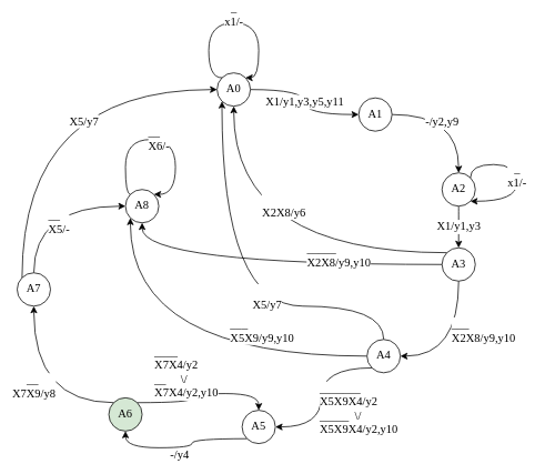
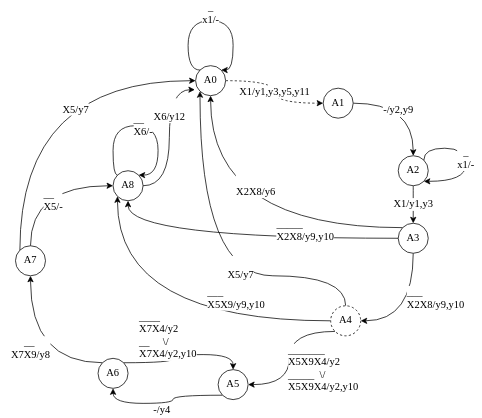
  <mxCell id="0" />
  <mxCell id="1" parent="0" />
- <mxCell id="2" value="X1/y1,y3,y5,y11" style="edgeStyle=orthogonalEdgeStyle;curved=1;orthogonalLoop=1;jettySize=auto;html=1;exitX=1;exitY=0.5;exitDx=0;exitDy=0;entryX=0;entryY=0.5;entryDx=0;entryDy=0;fontFamily=Times New Roman;fontSize=14;" parent="1" source="3" target="5" edge="1"><mxGeometry relative="1" as="geometry" /></mxCell>
+ <mxCell id="2" value="X1/y1,y3,y5,y11" style="edgeStyle=orthogonalEdgeStyle;curved=1;orthogonalLoop=1;jettySize=auto;html=1;exitX=1;exitY=0.5;exitDx=0;exitDy=0;entryX=0;entryY=0.5;entryDx=0;entryDy=0;fontFamily=Times New Roman;fontSize=14;dashed=1;" parent="1" source="3" target="5" edge="1"><mxGeometry relative="1" as="geometry" /></mxCell>
  <mxCell id="3" value="A0" style="ellipse;whiteSpace=wrap;html=1;aspect=fixed;fontSize=14;fontFamily=Times New Roman;" parent="1" vertex="1"><mxGeometry x="260" y="80" width="40" height="40" as="geometry" /></mxCell>
  <mxCell id="4" value="-/y2,y9" style="edgeStyle=orthogonalEdgeStyle;curved=1;orthogonalLoop=1;jettySize=auto;html=1;exitX=1;exitY=0.5;exitDx=0;exitDy=0;entryX=0.5;entryY=0;entryDx=0;entryDy=0;fontSize=14;fontFamily=Times New Roman;" parent="1" source="5" target="7" edge="1"><mxGeometry x="-0.2" y="-10" relative="1" as="geometry"><mxPoint as="offset" /></mxGeometry></mxCell>
  <mxCell id="5" value="A1" style="ellipse;whiteSpace=wrap;html=1;aspect=fixed;fontSize=14;fontFamily=Times New Roman;" parent="1" vertex="1"><mxGeometry x="430" y="110" width="40" height="40" as="geometry" /></mxCell>
  <mxCell id="6" value="X1/y1,y3" style="edgeStyle=orthogonalEdgeStyle;curved=1;orthogonalLoop=1;jettySize=auto;html=1;exitX=0.5;exitY=1;exitDx=0;exitDy=0;entryX=0.5;entryY=0;entryDx=0;entryDy=0;fontSize=14;fontFamily=Times New Roman;" parent="1" source="7" target="13" edge="1"><mxGeometry relative="1" as="geometry" /></mxCell>
  <mxCell id="7" value="A2" style="ellipse;whiteSpace=wrap;html=1;aspect=fixed;fontSize=14;fontFamily=Times New Roman;" parent="1" vertex="1"><mxGeometry x="530" y="200" width="40" height="40" as="geometry" /></mxCell>
  <mxCell id="8" value="&lt;span style=&quot;font-size: 14px;&quot;&gt;_&lt;/span&gt;&lt;br style=&quot;font-size: 14px;&quot;&gt;&lt;span style=&quot;font-size: 14px;&quot;&gt;x1/-&lt;/span&gt;" style="edgeStyle=orthogonalEdgeStyle;orthogonalLoop=1;jettySize=auto;html=1;exitX=0;exitY=0;exitDx=0;exitDy=0;entryX=1;entryY=0;entryDx=0;entryDy=0;curved=1;fontSize=14;fontFamily=Times New Roman;" parent="1" source="3" target="3" edge="1"><mxGeometry y="10" relative="1" as="geometry"><Array as="points"><mxPoint x="250" y="86" /><mxPoint x="250" y="20" /><mxPoint x="310" y="20" /><mxPoint x="310" y="86" /></Array><mxPoint as="offset" /></mxGeometry></mxCell>
  <mxCell id="9" value="&lt;span style=&quot;font-size: 14px;&quot;&gt;_&lt;/span&gt;&lt;br style=&quot;font-size: 14px;&quot;&gt;&lt;span style=&quot;font-size: 14px;&quot;&gt;x1/-&lt;/span&gt;" style="edgeStyle=orthogonalEdgeStyle;curved=1;orthogonalLoop=1;jettySize=auto;html=1;exitX=1;exitY=0;exitDx=0;exitDy=0;entryX=1;entryY=1;entryDx=0;entryDy=0;fontSize=14;fontFamily=Times New Roman;" parent="1" source="7" target="7" edge="1"><mxGeometry relative="1" as="geometry"><Array as="points"><mxPoint x="564" y="190" /><mxPoint x="620" y="190" /><mxPoint x="620" y="234" /></Array></mxGeometry></mxCell>
  <mxCell id="10" value="&lt;span style=&quot;font-size: 14px;&quot;&gt;___&lt;/span&gt;&lt;br style=&quot;font-size: 14px;&quot;&gt;&lt;span style=&quot;font-size: 14px;&quot;&gt;X2X8/y9,y10&lt;/span&gt;" style="edgeStyle=orthogonalEdgeStyle;curved=1;orthogonalLoop=1;jettySize=auto;html=1;exitX=0.5;exitY=1;exitDx=0;exitDy=0;entryX=1;entryY=0.5;entryDx=0;entryDy=0;align=left;fontSize=14;fontFamily=Times New Roman;" parent="1" source="13" target="17" edge="1"><mxGeometry x="-0.25" y="-10" relative="1" as="geometry"><mxPoint as="offset" /></mxGeometry></mxCell>
  <mxCell id="11" value="&lt;div style=&quot;text-align: left; font-size: 14px;&quot;&gt;&lt;span style=&quot;font-size: 14px;&quot;&gt;_____&lt;/span&gt;&lt;/div&gt;&lt;span style=&quot;font-size: 14px;&quot;&gt;X2X8/y9,y10&lt;/span&gt;" style="edgeStyle=orthogonalEdgeStyle;curved=1;orthogonalLoop=1;jettySize=auto;html=1;exitX=0;exitY=0.5;exitDx=0;exitDy=0;entryX=0.5;entryY=1;entryDx=0;entryDy=0;fontSize=14;fontFamily=Times New Roman;" parent="1" source="13" target="19" edge="1"><mxGeometry x="-0.396" y="-10" relative="1" as="geometry"><mxPoint as="offset" /></mxGeometry></mxCell>
  <mxCell id="12" value="&lt;div style=&quot;text-align: left; font-size: 14px;&quot;&gt;&lt;br style=&quot;font-size: 14px;&quot;&gt;&lt;/div&gt;&lt;span style=&quot;font-size: 14px;&quot;&gt;X2X8/y6&lt;/span&gt;" style="edgeStyle=orthogonalEdgeStyle;curved=1;orthogonalLoop=1;jettySize=auto;html=1;exitX=0;exitY=0;exitDx=0;exitDy=0;entryX=0.5;entryY=1;entryDx=0;entryDy=0;fontSize=14;fontFamily=Times New Roman;" parent="1" source="13" target="3" edge="1"><mxGeometry x="-0.093" y="-56" relative="1" as="geometry"><mxPoint as="offset" /></mxGeometry></mxCell>
  <mxCell id="13" value="A3" style="ellipse;whiteSpace=wrap;html=1;aspect=fixed;fontSize=14;fontFamily=Times New Roman;" parent="1" vertex="1"><mxGeometry x="530" y="290" width="40" height="40" as="geometry" /></mxCell>
  <mxCell id="14" value="&lt;br style=&quot;font-size: 14px;&quot;&gt;&lt;span style=&quot;font-size: 14px;&quot;&gt;X5/y7&lt;/span&gt;" style="edgeStyle=orthogonalEdgeStyle;curved=1;orthogonalLoop=1;jettySize=auto;html=1;exitX=0.5;exitY=0;exitDx=0;exitDy=0;entryX=0;entryY=1;entryDx=0;entryDy=0;fontSize=14;fontFamily=Times New Roman;" parent="1" source="17" target="3" edge="1"><mxGeometry x="-0.25" y="-10" relative="1" as="geometry"><Array as="points"><mxPoint x="460" y="360" /><mxPoint x="266" y="360" /></Array><mxPoint as="offset" /></mxGeometry></mxCell>
  <mxCell id="15" value="&lt;div style=&quot;text-align: left; font-size: 14px;&quot;&gt;&lt;span style=&quot;font-size: 14px;&quot;&gt;___&lt;/span&gt;&lt;/div&gt;&lt;span style=&quot;font-size: 14px;&quot;&gt;X5X9/y9,y10&lt;/span&gt;" style="edgeStyle=orthogonalEdgeStyle;curved=1;orthogonalLoop=1;jettySize=auto;html=1;exitX=0;exitY=0.5;exitDx=0;exitDy=0;entryX=0;entryY=1;entryDx=0;entryDy=0;fontSize=14;fontFamily=Times New Roman;" parent="1" source="17" target="19" edge="1"><mxGeometry x="-0.439" y="-30" relative="1" as="geometry"><mxPoint as="offset" /></mxGeometry></mxCell>
  <mxCell id="16" value="&lt;div style=&quot;text-align: left; font-size: 14px;&quot;&gt;&lt;span style=&quot;font-size: 14px;&quot;&gt;_______&lt;/span&gt;&lt;/div&gt;&lt;span style=&quot;font-size: 14px;&quot;&gt;&lt;div style=&quot;text-align: left; font-size: 14px;&quot;&gt;X5X9X4/y2&lt;/div&gt;&lt;div style=&quot;text-align: left; font-size: 14px;&quot;&gt;_____&amp;nbsp; \/&lt;/div&gt;&lt;/span&gt;&lt;span style=&quot;font-size: 14px;&quot;&gt;X5X9X4/y2,y10&lt;/span&gt;&lt;span style=&quot;font-size: 14px;&quot;&gt;&lt;br style=&quot;font-size: 14px;&quot;&gt;&lt;/span&gt;" style="edgeStyle=orthogonalEdgeStyle;curved=1;orthogonalLoop=1;jettySize=auto;html=1;exitX=0;exitY=1;exitDx=0;exitDy=0;entryX=1;entryY=0.5;entryDx=0;entryDy=0;fontSize=14;fontFamily=Times New Roman;" parent="1" source="17" target="21" edge="1"><mxGeometry x="0.187" y="45" relative="1" as="geometry"><mxPoint as="offset" /></mxGeometry></mxCell>
- <mxCell id="17" value="A4" style="ellipse;whiteSpace=wrap;html=1;aspect=fixed;fontSize=14;fontFamily=Times New Roman;" parent="1" vertex="1"><mxGeometry x="440" y="400" width="40" height="40" as="geometry" /></mxCell>
+ <mxCell id="17" value="A4" style="ellipse;whiteSpace=wrap;html=1;aspect=fixed;fontSize=14;fontFamily=Times New Roman;dashed=1;" parent="1" vertex="1"><mxGeometry x="440" y="400" width="40" height="40" as="geometry" /></mxCell>
+ <mxCell id="18" value="&lt;br style=&quot;font-size: 14px;&quot;&gt;&lt;span style=&quot;font-size: 14px;&quot;&gt;X6/y12&lt;/span&gt;" style="edgeStyle=orthogonalEdgeStyle;curved=1;orthogonalLoop=1;jettySize=auto;html=1;exitX=1;exitY=0.5;exitDx=0;exitDy=0;entryX=-0.025;entryY=0.8;entryDx=0;entryDy=0;entryPerimeter=0;fontSize=14;fontFamily=Times New Roman;" parent="1" source="19" target="3" edge="1"><mxGeometry x="0.371" relative="1" as="geometry"><mxPoint as="offset" /></mxGeometry></mxCell>
  <mxCell id="19" value="A8" style="ellipse;whiteSpace=wrap;html=1;aspect=fixed;fontSize=14;fontFamily=Times New Roman;" parent="1" vertex="1"><mxGeometry x="150" y="220" width="40" height="40" as="geometry" /></mxCell>
  <mxCell id="20" value="-/y4" style="edgeStyle=orthogonalEdgeStyle;curved=1;orthogonalLoop=1;jettySize=auto;html=1;exitX=0;exitY=1;exitDx=0;exitDy=0;entryX=0.5;entryY=1;entryDx=0;entryDy=0;fontSize=14;fontFamily=Times New Roman;" parent="1" source="21" target="24" edge="1"><mxGeometry x="0.041" y="10" relative="1" as="geometry"><mxPoint as="offset" /></mxGeometry></mxCell>
  <mxCell id="21" value="A5" style="ellipse;whiteSpace=wrap;html=1;aspect=fixed;fontSize=14;fontFamily=Times New Roman;" parent="1" vertex="1"><mxGeometry x="290" y="485" width="40" height="40" as="geometry" /></mxCell>
  <mxCell id="22" value="&lt;div style=&quot;text-align: left; font-size: 14px;&quot;&gt;&lt;div style=&quot;font-size: 14px;&quot;&gt;&lt;span style=&quot;font-size: 14px;&quot;&gt;____&lt;/span&gt;&lt;/div&gt;&lt;span style=&quot;text-align: center; font-size: 14px;&quot;&gt;&lt;div style=&quot;text-align: left; font-size: 14px;&quot;&gt;X7X4/y2&lt;/div&gt;&lt;div style=&quot;text-align: left; font-size: 14px;&quot;&gt;__&amp;nbsp; &amp;nbsp; &amp;nbsp;\/&lt;/div&gt;&lt;/span&gt;&lt;span style=&quot;font-size: 14px;&quot;&gt;X7X4&lt;/span&gt;&lt;span style=&quot;text-align: center; font-size: 14px;&quot;&gt;/y2,y10&lt;/span&gt;&lt;br style=&quot;font-size: 14px;&quot;&gt;&lt;/div&gt;" style="edgeStyle=orthogonalEdgeStyle;curved=1;orthogonalLoop=1;jettySize=auto;html=1;exitX=1;exitY=0;exitDx=0;exitDy=0;entryX=0.5;entryY=0;entryDx=0;entryDy=0;fontSize=14;fontFamily=Times New Roman;" parent="1" source="24" target="21" edge="1"><mxGeometry x="-0.331" y="36" relative="1" as="geometry"><mxPoint as="offset" /></mxGeometry></mxCell>
  <mxCell id="23" value="&lt;div style=&quot;text-align: left; font-size: 14px;&quot;&gt;&lt;span style=&quot;font-size: 14px;&quot;&gt;&amp;nbsp; &amp;nbsp; &amp;nbsp;__&lt;/span&gt;&lt;/div&gt;&lt;span style=&quot;font-size: 14px;&quot;&gt;&lt;div style=&quot;text-align: left; font-size: 14px;&quot;&gt;X7X9/y8&lt;br style=&quot;font-size: 14px;&quot;&gt;&lt;br style=&quot;font-size: 14px;&quot;&gt;&lt;/div&gt;&lt;/span&gt;" style="edgeStyle=orthogonalEdgeStyle;curved=1;orthogonalLoop=1;jettySize=auto;html=1;exitX=0;exitY=0;exitDx=0;exitDy=0;entryX=0.5;entryY=1;entryDx=0;entryDy=0;fontSize=14;fontFamily=Times New Roman;" parent="1" source="24" target="27" edge="1"><mxGeometry relative="1" as="geometry" /></mxCell>
- <mxCell id="24" value="A6" style="ellipse;whiteSpace=wrap;html=1;aspect=fixed;fontSize=14;fontFamily=Times New Roman;fillColor=#d5e8d4;" parent="1" vertex="1"><mxGeometry x="130" y="470" width="40" height="40" as="geometry" /></mxCell>
+ <mxCell id="24" value="A6" style="ellipse;whiteSpace=wrap;html=1;aspect=fixed;fontSize=14;fontFamily=Times New Roman;" parent="1" vertex="1"><mxGeometry x="130" y="470" width="40" height="40" as="geometry" /></mxCell>
  <mxCell id="25" value="&lt;div style=&quot;text-align: left; font-size: 14px;&quot;&gt;__&lt;/div&gt;&lt;span style=&quot;font-size: 14px;&quot;&gt;X5/-&lt;/span&gt;" style="edgeStyle=orthogonalEdgeStyle;curved=1;orthogonalLoop=1;jettySize=auto;html=1;exitX=0.5;exitY=0;exitDx=0;exitDy=0;entryX=0;entryY=0.5;entryDx=0;entryDy=0;fontSize=14;fontFamily=Times New Roman;" parent="1" source="27" target="19" edge="1"><mxGeometry x="0.158" y="-20" relative="1" as="geometry"><mxPoint as="offset" /></mxGeometry></mxCell>
  <mxCell id="26" value="&lt;div style=&quot;text-align: left; font-size: 14px;&quot;&gt;&lt;br style=&quot;font-size: 14px;&quot;&gt;&lt;/div&gt;&lt;span style=&quot;font-size: 14px;&quot;&gt;X5/y7&lt;/span&gt;" style="edgeStyle=orthogonalEdgeStyle;curved=1;orthogonalLoop=1;jettySize=auto;html=1;exitX=0;exitY=0;exitDx=0;exitDy=0;entryX=0;entryY=0.5;entryDx=0;entryDy=0;fontSize=14;fontFamily=Times New Roman;" parent="1" source="27" target="3" edge="1"><mxGeometry x="0.304" y="-30" relative="1" as="geometry"><Array as="points"><mxPoint x="26" y="100" /></Array><mxPoint as="offset" /></mxGeometry></mxCell>
  <mxCell id="27" value="A7" style="ellipse;whiteSpace=wrap;html=1;aspect=fixed;fontSize=14;fontFamily=Times New Roman;" parent="1" vertex="1"><mxGeometry x="20" y="320" width="40" height="40" as="geometry" /></mxCell>
  <mxCell id="28" value="&lt;div style=&quot;text-align: left; font-size: 14px;&quot;&gt;__&lt;/div&gt;&lt;span style=&quot;font-size: 14px;&quot;&gt;X6/-&lt;/span&gt;" style="edgeStyle=orthogonalEdgeStyle;curved=1;orthogonalLoop=1;jettySize=auto;html=1;exitX=0;exitY=0;exitDx=0;exitDy=0;entryX=1;entryY=0;entryDx=0;entryDy=0;fontSize=14;fontFamily=Times New Roman;" parent="1" source="19" target="19" edge="1"><mxGeometry relative="1" as="geometry"><Array as="points"><mxPoint x="150" y="226" /><mxPoint x="150" y="160" /><mxPoint x="210" y="160" /><mxPoint x="210" y="226" /></Array></mxGeometry></mxCell>
